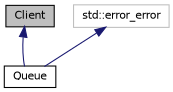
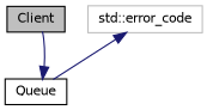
  digraph {
    node [color=black fillcolor=white fontname=Helvetica fontsize=10 shape=record style=filled]
    edge [color=midnightblue dir=back fontname=Helvetica fontsize=10 labelfontname=Helvetica labelfontsize=10 style=solid]
    n1 [fillcolor=grey75 fontcolor=black height=0.2 label=Client width=0.4]
    n2 [height=0.2 label=Queue width=0.4]
-   n3 [color=grey75 height=0.2 label="std::error_error" width=0.4]
-   n1 -> n2
+   n3 [color=grey75 height=0.2 label="std::error_code" width=0.4]
+   n2 -> n1
    n3 -> n2
  }
